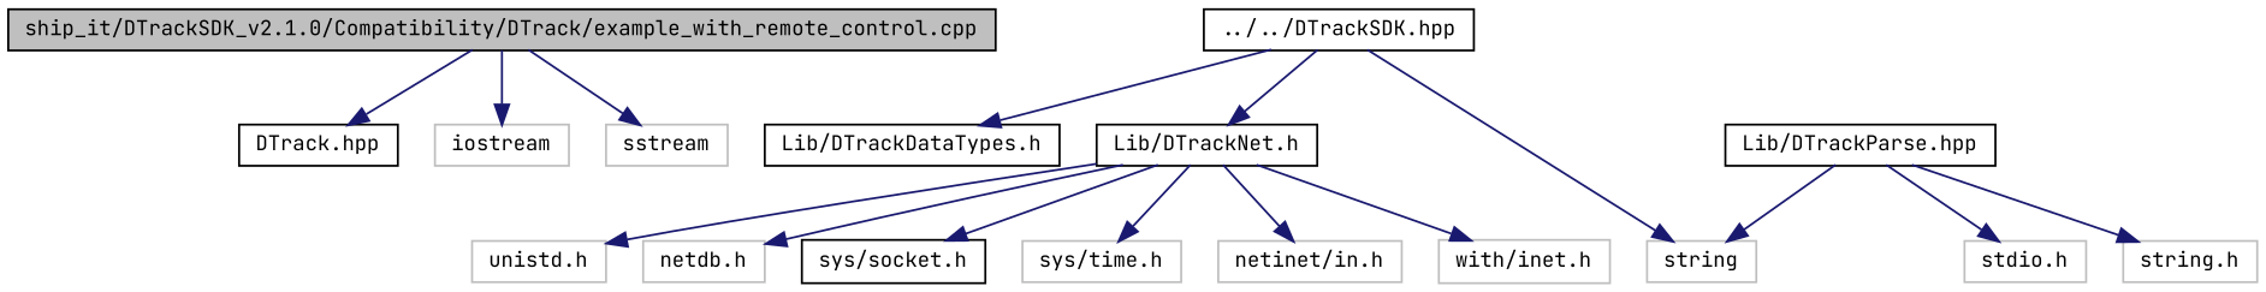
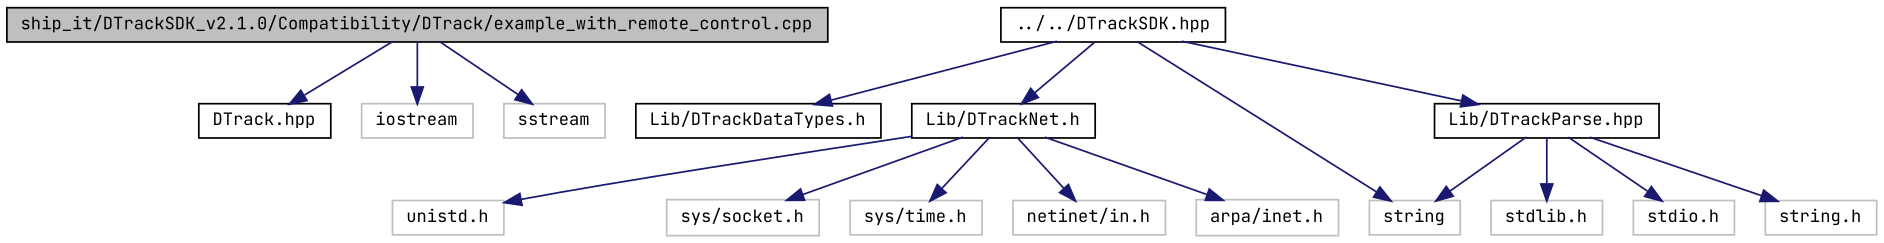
  digraph {
    fontname="JetBrains Mono"
    node [color=grey75 fillcolor=white fontname="JetBrains Mono" fontsize=10 shape=record style=filled]
    edge [color=midnightblue fontname="JetBrains Mono" fontsize=10 labelfontname=FreeSans labelfontsize=10 style=solid]
    n1 [color=black fillcolor=grey75 fontcolor=black height=0.2 label="ship_it/DTrackSDK_v2.1.0/Compatibility/DTrack/example_with_remote_control.cpp" width=0.4]
    n2 [color=black height=0.2 label="DTrack.hpp" width=0.4]
    n3 [height=0.2 label=iostream width=0.4]
    n4 [height=0.2 label=sstream width=0.4]
    n5 [color=black height=0.2 label="../../DTrackSDK.hpp" width=0.4]
    n6 [color=black height=0.2 label="Lib/DTrackDataTypes.h" width=0.4]
    n7 [color=black height=0.2 label="Lib/DTrackNet.h" width=0.4]
    n8 [color=black height=0.2 label="Lib/DTrackParse.hpp" width=0.4]
    n9 [height=0.2 label=string width=0.4]
    n10 [height=0.2 label="unistd.h" width=0.4]
-   n11 [height=0.2 label="netdb.h" width=0.4]
-   n12 [color=black height=0.2 label="sys/socket.h" width=0.4]
+   n12 [height=0.2 label="sys/socket.h" width=0.4]
    n13 [height=0.2 label="sys/time.h" width=0.4]
    n14 [height=0.2 label="netinet/in.h" width=0.4]
-   n15 [height=0.2 label="with/inet.h" width=0.4]
+   n15 [height=0.2 label="arpa/inet.h" width=0.4]
+   n16 [height=0.2 label="stdlib.h" width=0.4]
    n17 [height=0.2 label="stdio.h" width=0.4]
    n18 [height=0.2 label="string.h" width=0.4]
    n1 -> n2
    n1 -> n3
    n1 -> n4
    n5 -> n6
    n5 -> n7
+   n5 -> n8
    n5 -> n9
    n7 -> n10
-   n7 -> n11
    n7 -> n12
    n7 -> n13
    n7 -> n14
    n7 -> n15
    n8 -> n9
+   n8 -> n16
    n8 -> n17
    n8 -> n18
  }
